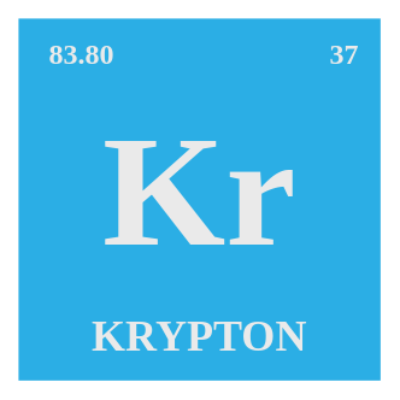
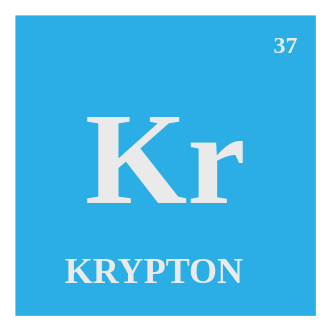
  <mxCell id="0" />
  <mxCell id="1" parent="0" />
  <mxCell id="2" value="" style="rounded=0;whiteSpace=wrap;html=1;fillColor=light-dark(#2baee5, #ededed);fontColor=default;strokeColor=none;" vertex="1" parent="1"><mxGeometry x="20" y="20" width="400" height="400" as="geometry" /></mxCell>
  <mxCell id="3" value="Kr" style="text;html=1;align=center;verticalAlign=middle;whiteSpace=wrap;rounded=0;fontSize=175;fontFamily=Tahoma;fontStyle=1;fontColor=light-dark(#eaeaea, #ededed);" vertex="1" parent="1"><mxGeometry x="110" y="130" width="220" height="160" as="geometry" /></mxCell>
- <mxCell id="4" value="&lt;font face=&quot;Tahoma&quot; style=&quot;font-size: 48px;&quot;&gt;KRYPTON&lt;/font&gt;" style="text;html=1;align=center;verticalAlign=middle;whiteSpace=wrap;rounded=0;fontFamily=Lucida Console;fontColor=light-dark(#eaeaea, #ededed);fontStyle=1" vertex="1" parent="1"><mxGeometry x="45" y="340" width="350" height="60" as="geometry" /></mxCell>
- <mxCell id="5" value="&lt;font face=&quot;Tahoma&quot; style=&quot;font-size: 32px;&quot;&gt;83.80&lt;/font&gt;" style="text;html=1;align=center;verticalAlign=middle;whiteSpace=wrap;rounded=0;fontFamily=Lucida Console;fontColor=light-dark(#eaeaea, #ededed);fontStyle=1" vertex="1" parent="1"><mxGeometry x="40" y="30" width="100" height="60" as="geometry" /></mxCell>
+ <mxCell id="4" value="&lt;font face=&quot;Tahoma&quot; style=&quot;font-size: 48px;&quot;&gt;KRYPTON&lt;/font&gt;" style="text;html=1;align=center;verticalAlign=middle;whiteSpace=wrap;rounded=0;fontFamily=Lucida Console;fontColor=light-dark(#eaeaea, #ededed);fontStyle=1" vertex="1" parent="1"><mxGeometry x="30" y="330" width="350" height="60" as="geometry" /></mxCell>
  <mxCell id="6" value="&lt;font face=&quot;Tahoma&quot; style=&quot;font-size: 32px;&quot;&gt;37&lt;/font&gt;" style="text;html=1;align=center;verticalAlign=middle;whiteSpace=wrap;rounded=0;fontFamily=Lucida Console;fontColor=light-dark(#eaeaea, #ededed);fontStyle=1" vertex="1" parent="1"><mxGeometry x="350" y="30" width="60" height="60" as="geometry" /></mxCell>
